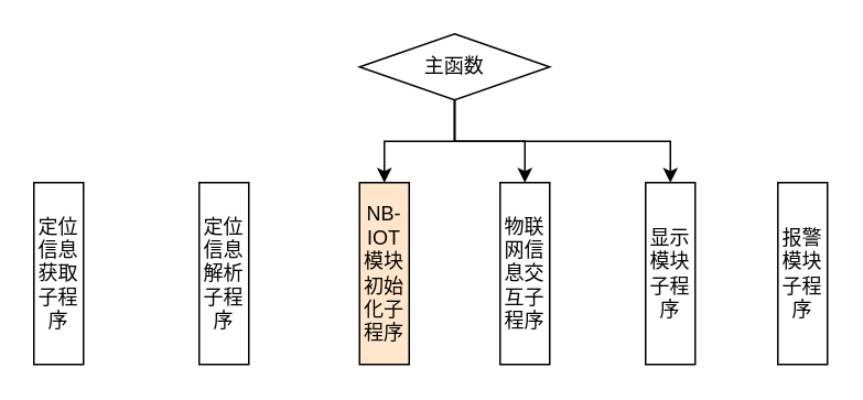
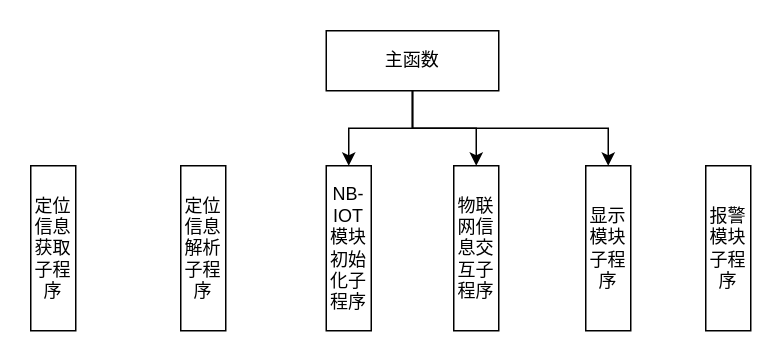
  <mxCell id="0" />
  <mxCell id="1" parent="0" />
  <mxCell id="2" style="edgeStyle=orthogonalEdgeStyle;rounded=0;orthogonalLoop=1;jettySize=auto;html=1;exitX=0.5;exitY=1;exitDx=0;exitDy=0;entryX=0.5;entryY=0;entryDx=0;entryDy=0;" edge="1" parent="1" source="5" target="8"><mxGeometry relative="1" as="geometry" /></mxCell>
  <mxCell id="3" style="edgeStyle=orthogonalEdgeStyle;rounded=0;orthogonalLoop=1;jettySize=auto;html=1;exitX=0.5;exitY=1;exitDx=0;exitDy=0;entryX=0.5;entryY=0;entryDx=0;entryDy=0;" edge="1" parent="1" source="5" target="9"><mxGeometry relative="1" as="geometry" /></mxCell>
  <mxCell id="4" style="edgeStyle=orthogonalEdgeStyle;rounded=0;orthogonalLoop=1;jettySize=auto;html=1;exitX=0.5;exitY=1;exitDx=0;exitDy=0;entryX=0.5;entryY=0;entryDx=0;entryDy=0;" edge="1" parent="1" source="5" target="10"><mxGeometry relative="1" as="geometry" /></mxCell>
- <mxCell id="5" value="主函数" style="rhombus;whiteSpace=wrap;html=1;" vertex="1" parent="1"><mxGeometry x="217" y="20" width="115" height="40" as="geometry" /></mxCell>
+ <mxCell id="5" value="主函数" style="rounded=0;whiteSpace=wrap;html=1;" vertex="1" parent="1"><mxGeometry x="217" y="20" width="115" height="40" as="geometry" /></mxCell>
  <mxCell id="6" value="定位信息获取子程序" style="rounded=0;whiteSpace=wrap;html=1;" vertex="1" parent="1"><mxGeometry x="20" y="110" width="30" height="110" as="geometry" /></mxCell>
  <mxCell id="7" value="定位信息解析子程序" style="rounded=0;whiteSpace=wrap;html=1;" vertex="1" parent="1"><mxGeometry x="120" y="110" width="30" height="110" as="geometry" /></mxCell>
- <mxCell id="8" value="NB-IOT模块初始化子程序" style="rounded=0;whiteSpace=wrap;html=1;fillColor=#ffe6cc;" vertex="1" parent="1"><mxGeometry x="217" y="110" width="30" height="110" as="geometry" /></mxCell>
+ <mxCell id="8" value="NB-IOT模块初始化子程序" style="rounded=0;whiteSpace=wrap;html=1;" vertex="1" parent="1"><mxGeometry x="217" y="110" width="30" height="110" as="geometry" /></mxCell>
  <mxCell id="9" value="物联网信息交互子程序" style="rounded=0;whiteSpace=wrap;html=1;" vertex="1" parent="1"><mxGeometry x="302" y="110" width="30" height="110" as="geometry" /></mxCell>
  <mxCell id="10" value="显示模块子程序" style="rounded=0;whiteSpace=wrap;html=1;" vertex="1" parent="1"><mxGeometry x="390" y="110" width="30" height="110" as="geometry" /></mxCell>
  <mxCell id="11" value="报警模块子程序" style="rounded=0;whiteSpace=wrap;html=1;" vertex="1" parent="1"><mxGeometry x="470" y="110" width="30" height="110" as="geometry" /></mxCell>
